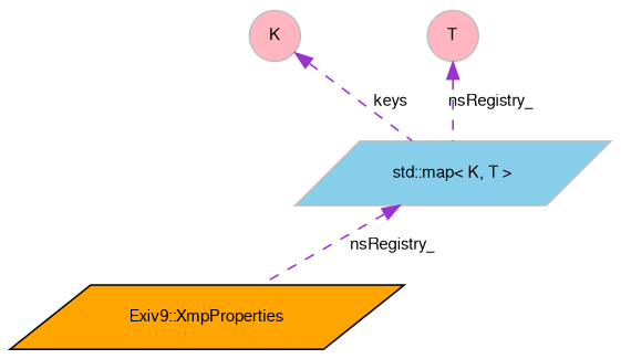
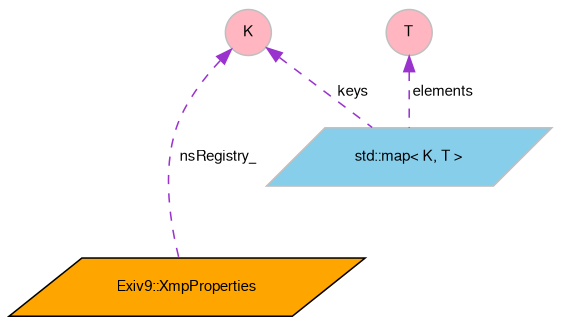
  digraph {
    node [color=grey75 fillcolor=lightpink fontname=FreeSans fontsize=10 shape=parallelogram style=filled]
    edge [color=darkorchid3 dir=back fontname=FreeSans fontsize=10 labelfontname=FreeSans labelfontsize=10 style=dashed]
    n1 [color=black fillcolor=orange fontcolor=black height=0.2 label="Exiv9::XmpProperties" width=0.4]
    n2 [fillcolor=skyblue height=0.2 label="std::map\< K, T \>" width=0.4]
    n3 [height=0.2 label=K shape=circle width=0.4]
    n4 [height=0.2 label=T shape=circle width=0.4]
-   n2 -> n1 [label=" nsRegistry_"]
+   n3 -> n1 [label=" nsRegistry_"]
    n3 -> n2 [label=" keys"]
-   n4 -> n2 [label=" nsRegistry_"]
+   n4 -> n2 [label=" elements"]
  }
